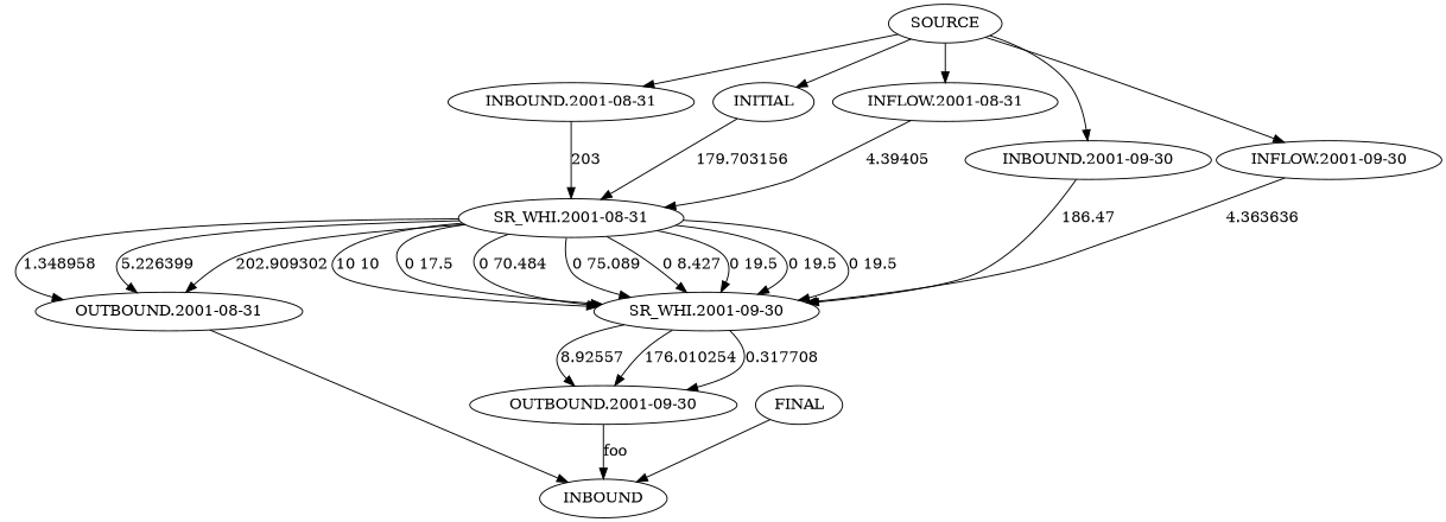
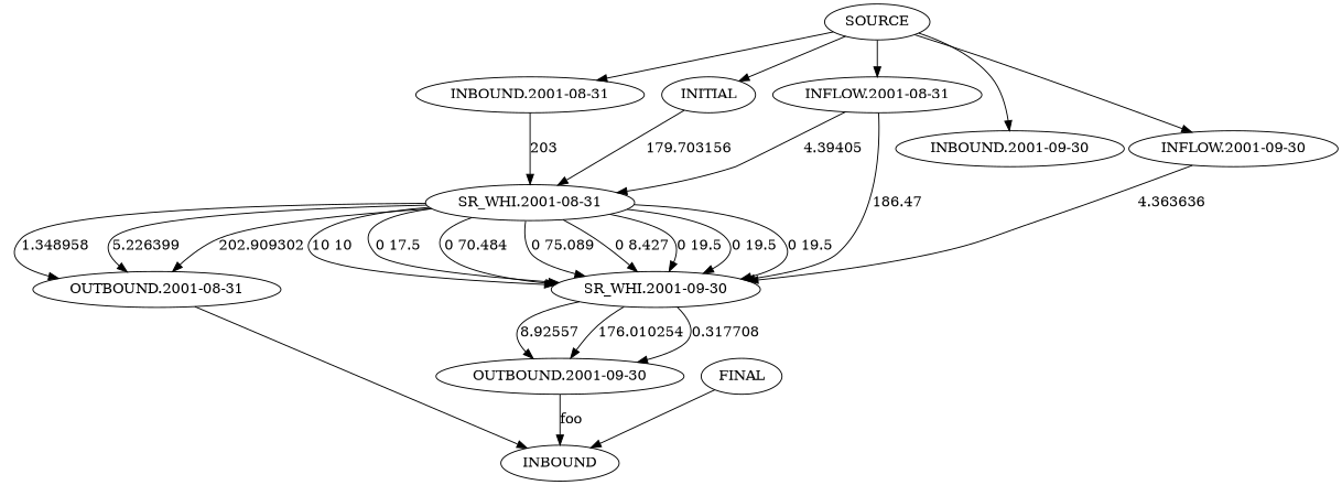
  digraph {
    SOURCE
    "INBOUND.2001-08-31"
    "INBOUND.2001-09-30"
    INITIAL
    "INFLOW.2001-08-31"
    "INFLOW.2001-09-30"
    "SR_WHI.2001-08-31"
    "SR_WHI.2001-09-30"
    "OUTBOUND.2001-08-31"
    n10 [label=INBOUND]
    "OUTBOUND.2001-09-30"
    FINAL
    SOURCE -> "INBOUND.2001-08-31"
    SOURCE -> "INBOUND.2001-09-30"
    SOURCE -> INITIAL
    SOURCE -> "INFLOW.2001-08-31"
    SOURCE -> "INFLOW.2001-09-30"
    "INBOUND.2001-08-31" -> "SR_WHI.2001-08-31" [label=203]
-   "INBOUND.2001-09-30" -> "SR_WHI.2001-09-30" [label=186.47]
+   "INFLOW.2001-08-31" -> "SR_WHI.2001-09-30" [label=186.47]
    INITIAL -> "SR_WHI.2001-08-31" [label=179.703156]
    "INFLOW.2001-08-31" -> "SR_WHI.2001-08-31" [label=4.39405]
    "INFLOW.2001-09-30" -> "SR_WHI.2001-09-30" [label=4.363636]
    "SR_WHI.2001-08-31" -> "SR_WHI.2001-09-30" [label="10 10"]
    "SR_WHI.2001-08-31" -> "SR_WHI.2001-09-30" [label="0 17.5"]
    "SR_WHI.2001-08-31" -> "SR_WHI.2001-09-30" [label="0 70.484"]
    "SR_WHI.2001-08-31" -> "SR_WHI.2001-09-30" [label="0 75.089"]
    "SR_WHI.2001-08-31" -> "SR_WHI.2001-09-30" [label="0 8.427"]
    "SR_WHI.2001-08-31" -> "SR_WHI.2001-09-30" [label="0 19.5"]
    "SR_WHI.2001-08-31" -> "SR_WHI.2001-09-30" [label="0 19.5"]
    "SR_WHI.2001-08-31" -> "SR_WHI.2001-09-30" [label="0 19.5"]
    "SR_WHI.2001-08-31" -> "OUTBOUND.2001-08-31" [label=1.348958]
    "SR_WHI.2001-08-31" -> "OUTBOUND.2001-08-31" [label=5.226399]
    "SR_WHI.2001-08-31" -> "OUTBOUND.2001-08-31" [label=202.909302]
    "SR_WHI.2001-09-30" -> "OUTBOUND.2001-09-30" [label=0.317708]
    "SR_WHI.2001-09-30" -> "OUTBOUND.2001-09-30" [label=8.92557]
    "SR_WHI.2001-09-30" -> "OUTBOUND.2001-09-30" [label=176.010254]
    "OUTBOUND.2001-08-31" -> n10
    "OUTBOUND.2001-09-30" -> n10 [label=foo]
    FINAL -> n10
  }
